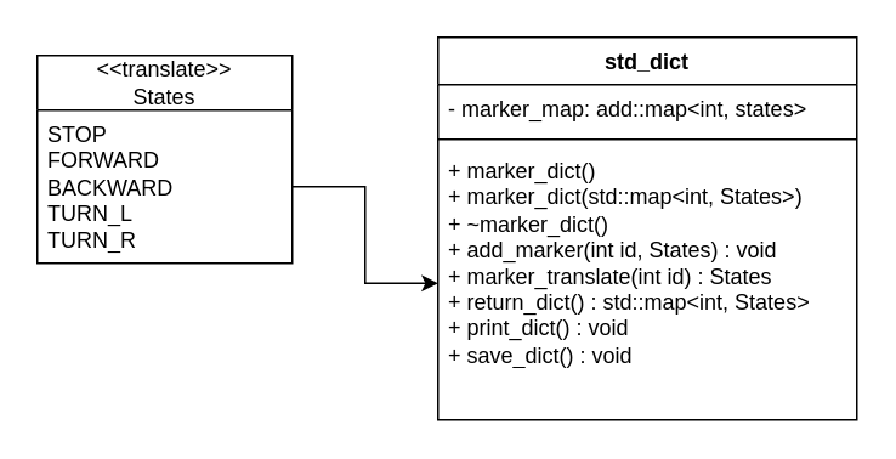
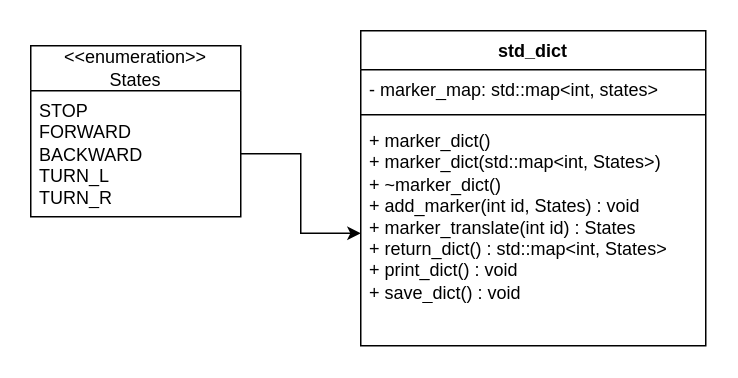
  <mxCell id="0" />
  <mxCell id="1" parent="0" />
  <mxCell id="2" value="std_dict" style="swimlane;fontStyle=1;align=center;verticalAlign=top;childLayout=stackLayout;horizontal=1;startSize=26;horizontalStack=0;resizeParent=1;resizeParentMax=0;resizeLast=0;collapsible=1;marginBottom=0;whiteSpace=wrap;html=1;" parent="1" vertex="1"><mxGeometry x="240" y="20" width="230" height="210" as="geometry" /></mxCell>
- <mxCell id="3" value="- marker_map: add::map&amp;lt;int, states&amp;gt;" style="text;strokeColor=none;fillColor=none;align=left;verticalAlign=top;spacingLeft=4;spacingRight=4;overflow=hidden;rotatable=0;points=[[0,0.5],[1,0.5]];portConstraint=eastwest;whiteSpace=wrap;html=1;" parent="2" vertex="1"><mxGeometry y="26" width="230" height="26" as="geometry" /></mxCell>
+ <mxCell id="3" value="- marker_map: std::map&amp;lt;int, states&amp;gt;" style="text;strokeColor=none;fillColor=none;align=left;verticalAlign=top;spacingLeft=4;spacingRight=4;overflow=hidden;rotatable=0;points=[[0,0.5],[1,0.5]];portConstraint=eastwest;whiteSpace=wrap;html=1;" parent="2" vertex="1"><mxGeometry y="26" width="230" height="26" as="geometry" /></mxCell>
  <mxCell id="4" value="" style="line;strokeWidth=1;fillColor=none;align=left;verticalAlign=middle;spacingTop=-1;spacingLeft=3;spacingRight=3;rotatable=0;labelPosition=right;points=[];portConstraint=eastwest;strokeColor=inherit;" parent="2" vertex="1"><mxGeometry y="52" width="230" height="8" as="geometry" /></mxCell>
  <mxCell id="5" value="&lt;div&gt;+ marker_dict()&lt;br&gt;&lt;/div&gt;&lt;div&gt;+ marker_dict(std::map&amp;lt;int, States&amp;gt;)&lt;/div&gt;&lt;div&gt;+ ~marker_dict()&lt;/div&gt;&lt;div&gt;+ add_marker(int id, States) : void&lt;/div&gt;&lt;div&gt;+ marker_translate(int id) : States&lt;/div&gt;&lt;div&gt;+ return_dict() : std::map&amp;lt;int, States&amp;gt; &lt;br&gt;&lt;/div&gt;&lt;div&gt;+ print_dict() : void&lt;/div&gt;&lt;div&gt;+ save_dict() : void&lt;br&gt;&lt;/div&gt;" style="text;strokeColor=none;fillColor=none;align=left;verticalAlign=top;spacingLeft=4;spacingRight=4;overflow=hidden;rotatable=0;points=[[0,0.5],[1,0.5]];portConstraint=eastwest;whiteSpace=wrap;html=1;" parent="2" vertex="1"><mxGeometry y="60" width="230" height="150" as="geometry" /></mxCell>
- <mxCell id="6" value="&lt;div&gt;&amp;lt;&amp;lt;translate&amp;gt;&amp;gt;&lt;/div&gt;&lt;div&gt;States&lt;br&gt;&lt;/div&gt;" style="swimlane;fontStyle=0;childLayout=stackLayout;horizontal=1;startSize=30;fillColor=none;horizontalStack=0;resizeParent=1;resizeParentMax=0;resizeLast=0;collapsible=1;marginBottom=0;whiteSpace=wrap;html=1;" parent="1" vertex="1"><mxGeometry x="20" y="30" width="140" height="114" as="geometry" /></mxCell>
+ <mxCell id="6" value="&lt;div&gt;&amp;lt;&amp;lt;enumeration&amp;gt;&amp;gt;&lt;/div&gt;&lt;div&gt;States&lt;br&gt;&lt;/div&gt;" style="swimlane;fontStyle=0;childLayout=stackLayout;horizontal=1;startSize=30;fillColor=none;horizontalStack=0;resizeParent=1;resizeParentMax=0;resizeLast=0;collapsible=1;marginBottom=0;whiteSpace=wrap;html=1;" parent="1" vertex="1"><mxGeometry x="20" y="30" width="140" height="114" as="geometry" /></mxCell>
  <mxCell id="7" value="&lt;div&gt;STOP&lt;/div&gt;&lt;div&gt;FORWARD&lt;/div&gt;&lt;div&gt;BACKWARD&lt;/div&gt;&lt;div&gt;TURN_L&lt;/div&gt;&lt;div&gt;TURN_R&lt;br&gt;&lt;/div&gt;" style="text;strokeColor=none;fillColor=none;align=left;verticalAlign=top;spacingLeft=4;spacingRight=4;overflow=hidden;rotatable=0;points=[[0,0.5],[1,0.5]];portConstraint=eastwest;whiteSpace=wrap;html=1;" parent="6" vertex="1"><mxGeometry y="30" width="140" height="84" as="geometry" /></mxCell>
  <mxCell id="8" value="" style="edgeStyle=orthogonalEdgeStyle;rounded=0;orthogonalLoop=1;jettySize=auto;html=1;" parent="1" source="7" target="5" edge="1"><mxGeometry relative="1" as="geometry" /></mxCell>
